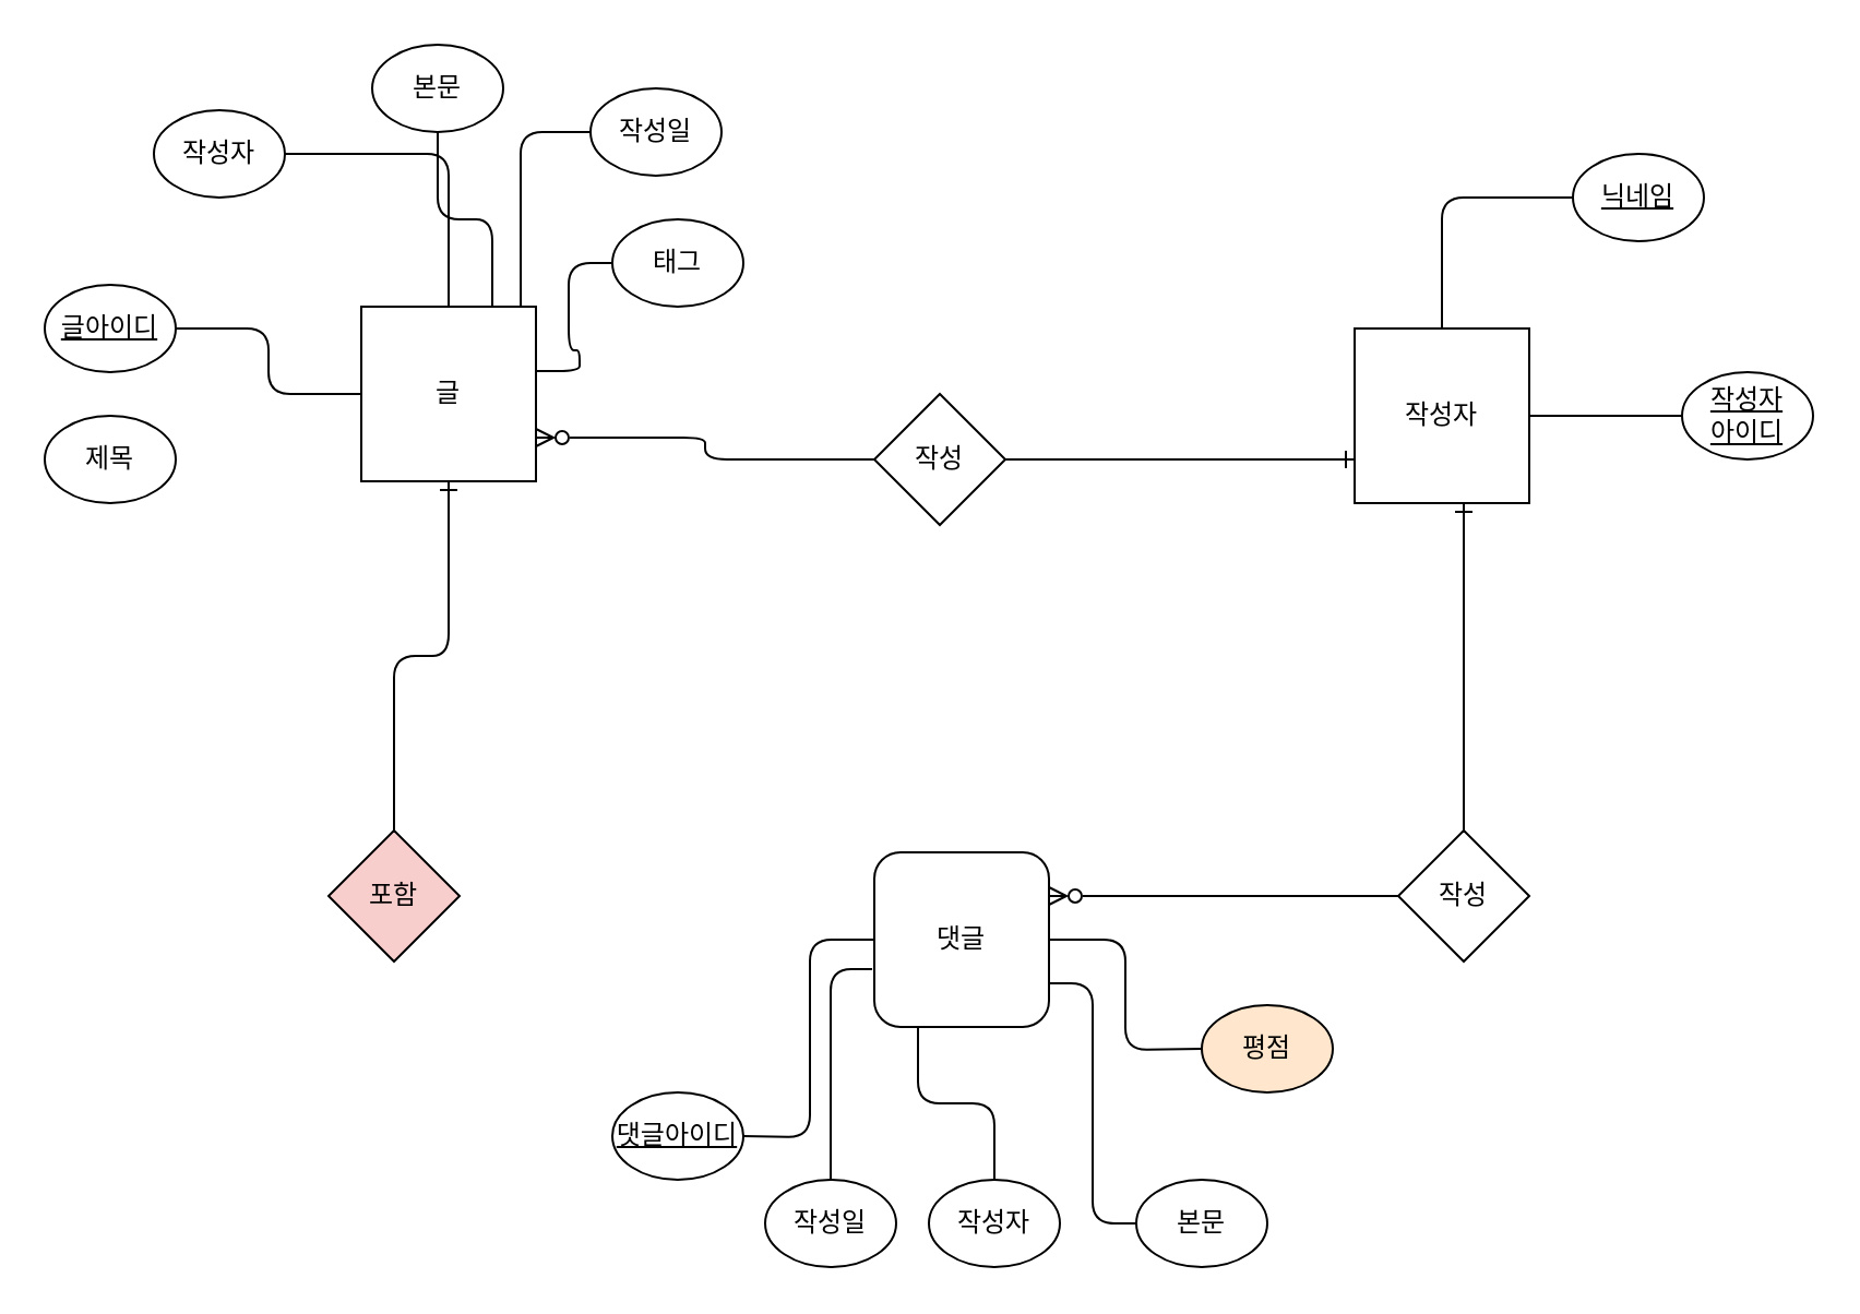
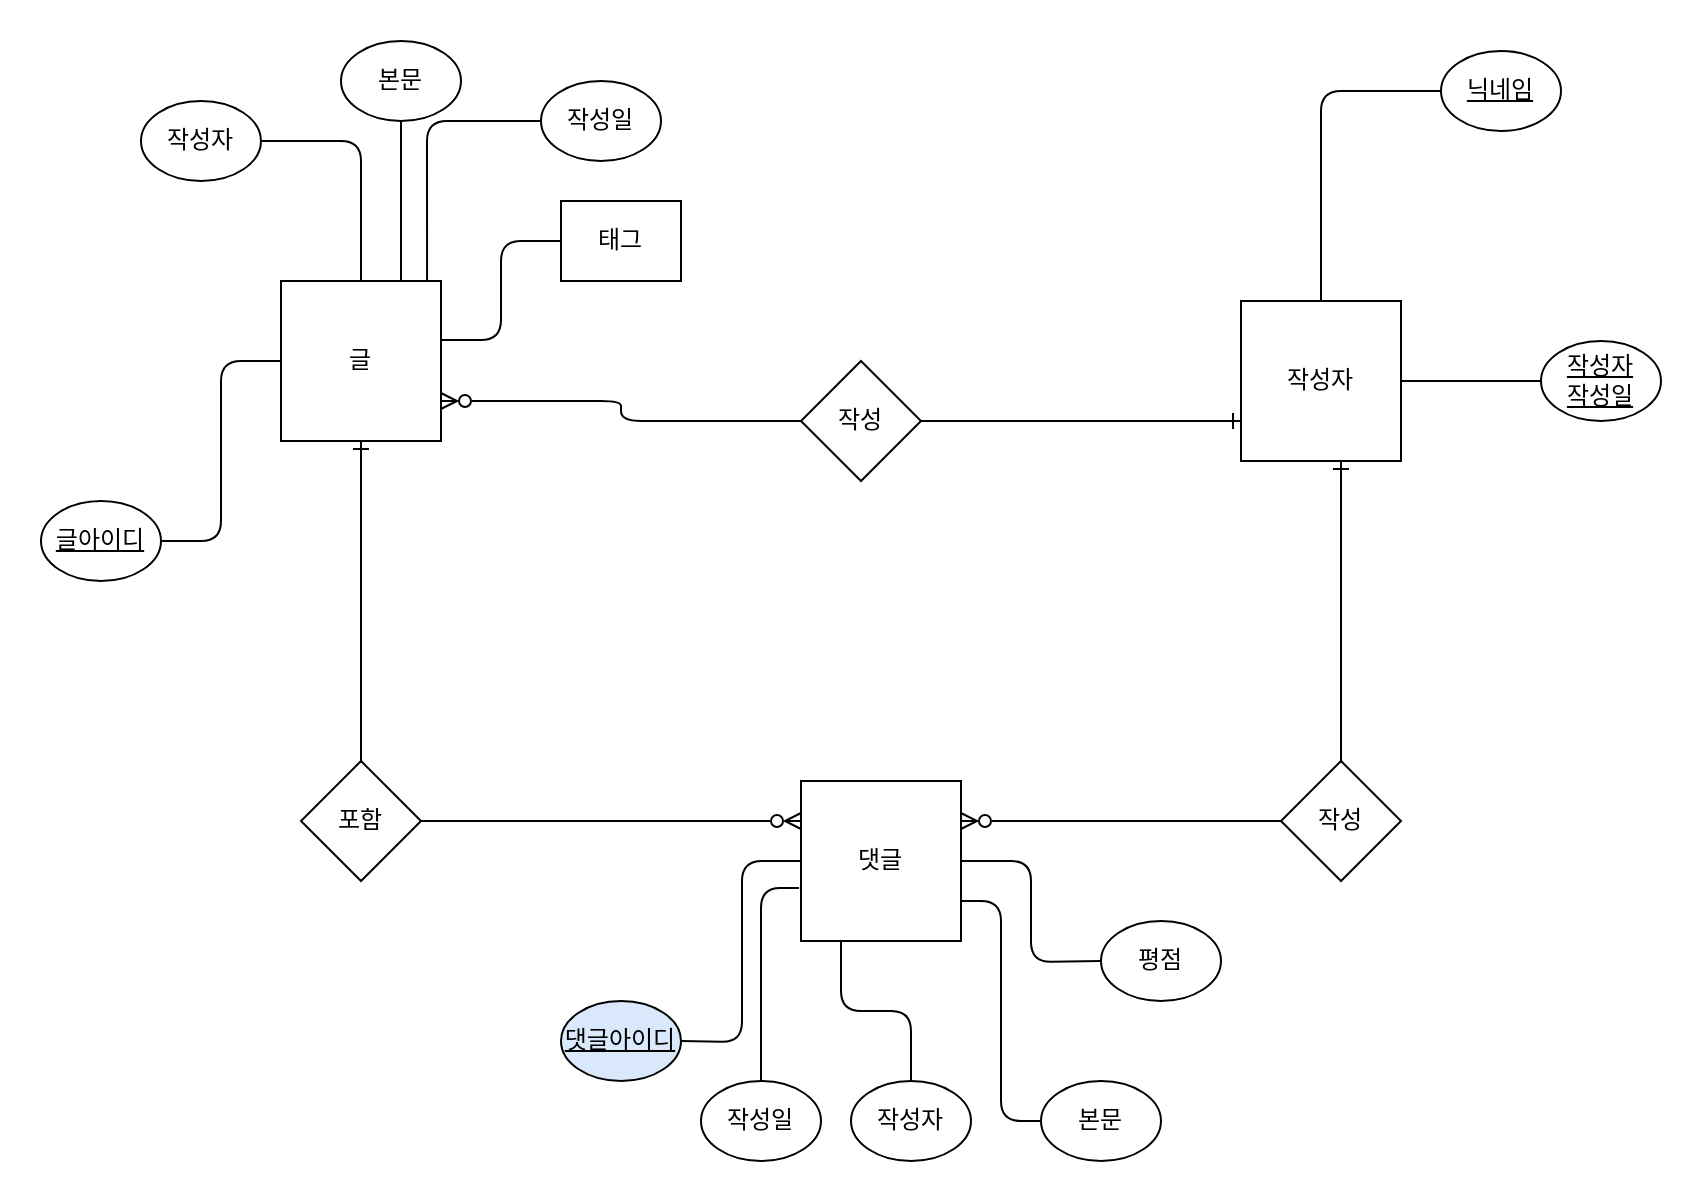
  <mxCell id="0" />
  <mxCell id="1" parent="0" />
- <mxCell id="2" value="글" style="rounded=0;whiteSpace=wrap;html=1;" vertex="1" parent="1"><mxGeometry x="165" y="140" width="80" height="80" as="geometry" /></mxCell>
- <mxCell id="3" value="댓글" style="whiteSpace=wrap;html=1;rounded=1;" vertex="1" parent="1"><mxGeometry x="400" y="390" width="80" height="80" as="geometry" /></mxCell>
+ <mxCell id="2" value="글" style="rounded=0;whiteSpace=wrap;html=1;" vertex="1" parent="1"><mxGeometry x="140" y="140" width="80" height="80" as="geometry" /></mxCell>
+ <mxCell id="3" value="댓글" style="rounded=0;whiteSpace=wrap;html=1;" vertex="1" parent="1"><mxGeometry x="400" y="390" width="80" height="80" as="geometry" /></mxCell>
  <mxCell id="4" value="작성자" style="rounded=0;whiteSpace=wrap;html=1;" vertex="1" parent="1"><mxGeometry x="620" y="150" width="80" height="80" as="geometry" /></mxCell>
  <mxCell id="5" style="edgeStyle=orthogonalEdgeStyle;rounded=1;orthogonalLoop=1;jettySize=auto;html=1;entryX=0;entryY=0.5;entryDx=0;entryDy=0;endArrow=none;endFill=0;" edge="1" parent="1" source="6" target="2"><mxGeometry relative="1" as="geometry" /></mxCell>
- <mxCell id="6" value="&lt;u&gt;글아이디&lt;/u&gt;" style="ellipse;whiteSpace=wrap;html=1;" vertex="1" parent="1"><mxGeometry x="20" y="130" width="60" height="40" as="geometry" /></mxCell>
+ <mxCell id="6" value="&lt;u&gt;글아이디&lt;/u&gt;" style="ellipse;whiteSpace=wrap;html=1;" vertex="1" parent="1"><mxGeometry x="20" y="250" width="60" height="40" as="geometry" /></mxCell>
  <mxCell id="7" style="edgeStyle=orthogonalEdgeStyle;rounded=1;orthogonalLoop=1;jettySize=auto;html=1;entryX=0;entryY=0.5;entryDx=0;entryDy=0;endArrow=none;endFill=0;" edge="1" parent="1" target="3"><mxGeometry relative="1" as="geometry"><mxPoint x="340" y="520" as="sourcePoint" /></mxGeometry></mxCell>
- <mxCell id="8" value="&lt;u&gt;댓글아이디&lt;/u&gt;" style="ellipse;whiteSpace=wrap;html=1;" vertex="1" parent="1"><mxGeometry x="280" y="500" width="60" height="40" as="geometry" /></mxCell>
+ <mxCell id="8" value="&lt;u&gt;댓글아이디&lt;/u&gt;" style="ellipse;whiteSpace=wrap;html=1;fillColor=#dae8fc;" vertex="1" parent="1"><mxGeometry x="280" y="500" width="60" height="40" as="geometry" /></mxCell>
  <mxCell id="9" style="edgeStyle=orthogonalEdgeStyle;rounded=1;orthogonalLoop=1;jettySize=auto;html=1;entryX=1;entryY=0.5;entryDx=0;entryDy=0;endArrow=none;endFill=0;" edge="1" parent="1" source="10" target="4"><mxGeometry relative="1" as="geometry" /></mxCell>
- <mxCell id="10" value="&lt;u&gt;작성자&lt;br&gt;아이디&lt;/u&gt;" style="ellipse;whiteSpace=wrap;html=1;" vertex="1" parent="1"><mxGeometry x="770" y="170" width="60" height="40" as="geometry" /></mxCell>
+ <mxCell id="10" value="&lt;u&gt;작성자&lt;br&gt;작성일&lt;/u&gt;" style="ellipse;whiteSpace=wrap;html=1;" vertex="1" parent="1"><mxGeometry x="770" y="170" width="60" height="40" as="geometry" /></mxCell>
  <mxCell id="11" style="edgeStyle=orthogonalEdgeStyle;orthogonalLoop=1;jettySize=auto;html=1;rounded=1;endArrow=none;endFill=0;" edge="1" parent="1" source="12" target="2"><mxGeometry relative="1" as="geometry" /></mxCell>
  <mxCell id="12" value="작성자" style="ellipse;whiteSpace=wrap;html=1;" vertex="1" parent="1"><mxGeometry x="70" y="50" width="60" height="40" as="geometry" /></mxCell>
  <mxCell id="13" style="edgeStyle=orthogonalEdgeStyle;rounded=1;orthogonalLoop=1;jettySize=auto;html=1;entryX=0.25;entryY=1;entryDx=0;entryDy=0;endArrow=none;endFill=0;" edge="1" parent="1" source="14" target="3"><mxGeometry relative="1" as="geometry" /></mxCell>
  <mxCell id="14" value="작성자" style="ellipse;whiteSpace=wrap;html=1;" vertex="1" parent="1"><mxGeometry x="425" y="540" width="60" height="40" as="geometry" /></mxCell>
  <mxCell id="15" style="edgeStyle=orthogonalEdgeStyle;rounded=1;orthogonalLoop=1;jettySize=auto;html=1;entryX=1;entryY=0.369;entryDx=0;entryDy=0;entryPerimeter=0;endArrow=none;endFill=0;" edge="1" parent="1" source="16" target="2"><mxGeometry relative="1" as="geometry"><mxPoint x="250" y="170" as="targetPoint" /></mxGeometry></mxCell>
- <mxCell id="16" value="태그" style="ellipse;whiteSpace=wrap;html=1;" vertex="1" parent="1"><mxGeometry x="280" y="100" width="60" height="40" as="geometry" /></mxCell>
+ <mxCell id="16" value="태그" style="whiteSpace=wrap;html=1;rounded=0;" vertex="1" parent="1"><mxGeometry x="280" y="100" width="60" height="40" as="geometry" /></mxCell>
  <mxCell id="17" style="edgeStyle=orthogonalEdgeStyle;rounded=1;orthogonalLoop=1;jettySize=auto;html=1;entryX=1;entryY=0.5;entryDx=0;entryDy=0;endArrow=none;endFill=0;" edge="1" parent="1" target="3"><mxGeometry relative="1" as="geometry"><mxPoint x="550" y="480" as="sourcePoint" /></mxGeometry></mxCell>
- <mxCell id="18" value="평점" style="ellipse;whiteSpace=wrap;html=1;fillColor=#ffe6cc;" vertex="1" parent="1"><mxGeometry x="550" y="460" width="60" height="40" as="geometry" /></mxCell>
+ <mxCell id="18" value="평점" style="ellipse;whiteSpace=wrap;html=1;" vertex="1" parent="1"><mxGeometry x="550" y="460" width="60" height="40" as="geometry" /></mxCell>
  <mxCell id="19" style="edgeStyle=orthogonalEdgeStyle;rounded=1;orthogonalLoop=1;jettySize=auto;html=1;entryX=0.75;entryY=0;entryDx=0;entryDy=0;endArrow=none;endFill=0;" edge="1" parent="1" source="20" target="2"><mxGeometry relative="1" as="geometry" /></mxCell>
  <mxCell id="20" value="본문" style="ellipse;whiteSpace=wrap;html=1;" vertex="1" parent="1"><mxGeometry x="170" y="20" width="60" height="40" as="geometry" /></mxCell>
- <mxCell id="21" value="제목" style="ellipse;whiteSpace=wrap;html=1;" vertex="1" parent="1"><mxGeometry x="20" y="190" width="60" height="40" as="geometry" /></mxCell>
  <mxCell id="22" style="edgeStyle=orthogonalEdgeStyle;rounded=1;orthogonalLoop=1;jettySize=auto;html=1;entryX=-0.012;entryY=0.669;entryDx=0;entryDy=0;entryPerimeter=0;endArrow=none;endFill=0;" edge="1" parent="1" source="23" target="3"><mxGeometry relative="1" as="geometry" /></mxCell>
  <mxCell id="23" value="작성일" style="ellipse;whiteSpace=wrap;html=1;" vertex="1" parent="1"><mxGeometry x="350" y="540" width="60" height="40" as="geometry" /></mxCell>
  <mxCell id="24" style="edgeStyle=orthogonalEdgeStyle;rounded=1;orthogonalLoop=1;jettySize=auto;html=1;entryX=1;entryY=0.75;entryDx=0;entryDy=0;endArrow=none;endFill=0;" edge="1" parent="1" source="25" target="3"><mxGeometry relative="1" as="geometry" /></mxCell>
  <mxCell id="25" value="본문" style="ellipse;whiteSpace=wrap;html=1;" vertex="1" parent="1"><mxGeometry x="520" y="540" width="60" height="40" as="geometry" /></mxCell>
  <mxCell id="26" style="edgeStyle=orthogonalEdgeStyle;rounded=1;orthogonalLoop=1;jettySize=auto;html=1;entryX=0.5;entryY=0;entryDx=0;entryDy=0;endArrow=none;endFill=0;" edge="1" parent="1" source="27" target="4"><mxGeometry relative="1" as="geometry" /></mxCell>
- <mxCell id="27" value="&lt;u&gt;닉네임&lt;/u&gt;" style="ellipse;whiteSpace=wrap;html=1;" vertex="1" parent="1"><mxGeometry x="720" y="70" width="60" height="40" as="geometry" /></mxCell>
+ <mxCell id="27" value="&lt;u&gt;닉네임&lt;/u&gt;" style="ellipse;whiteSpace=wrap;html=1;" vertex="1" parent="1"><mxGeometry x="720" y="25" width="60" height="40" as="geometry" /></mxCell>
  <mxCell id="28" style="edgeStyle=orthogonalEdgeStyle;rounded=1;orthogonalLoop=1;jettySize=auto;html=1;entryX=0.913;entryY=0;entryDx=0;entryDy=0;entryPerimeter=0;endArrow=none;endFill=0;" edge="1" parent="1" source="29" target="2"><mxGeometry relative="1" as="geometry" /></mxCell>
  <mxCell id="29" value="작성일" style="ellipse;whiteSpace=wrap;html=1;" vertex="1" parent="1"><mxGeometry x="270" y="40" width="60" height="40" as="geometry" /></mxCell>
  <mxCell id="30" style="edgeStyle=orthogonalEdgeStyle;rounded=1;orthogonalLoop=1;jettySize=auto;html=1;entryX=0.5;entryY=1;entryDx=0;entryDy=0;endArrow=ERone;endFill=0;startArrow=none;startFill=0;" edge="1" parent="1" source="32" target="2"><mxGeometry relative="1" as="geometry" /></mxCell>
- <mxCell id="32" value="포함" style="rhombus;whiteSpace=wrap;html=1;fillColor=#f8cecc;" vertex="1" parent="1"><mxGeometry x="150" y="380" width="60" height="60" as="geometry" /></mxCell>
+ <mxCell id="31" style="edgeStyle=orthogonalEdgeStyle;rounded=1;orthogonalLoop=1;jettySize=auto;html=1;entryX=0;entryY=0.25;entryDx=0;entryDy=0;endArrow=ERzeroToMany;endFill=0;startArrow=none;startFill=0;" edge="1" parent="1" source="32" target="3"><mxGeometry relative="1" as="geometry" /></mxCell>
+ <mxCell id="32" value="포함" style="rhombus;whiteSpace=wrap;html=1;" vertex="1" parent="1"><mxGeometry x="150" y="380" width="60" height="60" as="geometry" /></mxCell>
  <mxCell id="33" style="edgeStyle=orthogonalEdgeStyle;rounded=1;orthogonalLoop=1;jettySize=auto;html=1;entryX=0;entryY=0.75;entryDx=0;entryDy=0;endArrow=ERone;endFill=0;" edge="1" parent="1" source="35" target="4"><mxGeometry relative="1" as="geometry"><Array as="points" /></mxGeometry></mxCell>
  <mxCell id="34" style="edgeStyle=orthogonalEdgeStyle;rounded=1;orthogonalLoop=1;jettySize=auto;html=1;entryX=1;entryY=0.75;entryDx=0;entryDy=0;endArrow=ERzeroToMany;endFill=0;" edge="1" parent="1" source="35" target="2"><mxGeometry relative="1" as="geometry" /></mxCell>
  <mxCell id="35" value="작성" style="rhombus;whiteSpace=wrap;html=1;" vertex="1" parent="1"><mxGeometry x="400" y="180" width="60" height="60" as="geometry" /></mxCell>
  <mxCell id="36" style="edgeStyle=orthogonalEdgeStyle;rounded=1;orthogonalLoop=1;jettySize=auto;html=1;entryX=0.625;entryY=1;entryDx=0;entryDy=0;entryPerimeter=0;endArrow=ERone;endFill=0;" edge="1" parent="1" source="38" target="4"><mxGeometry relative="1" as="geometry" /></mxCell>
  <mxCell id="37" style="edgeStyle=orthogonalEdgeStyle;rounded=1;orthogonalLoop=1;jettySize=auto;html=1;entryX=1;entryY=0.25;entryDx=0;entryDy=0;endArrow=ERzeroToMany;endFill=0;startArrow=none;startFill=0;" edge="1" parent="1" source="38" target="3"><mxGeometry relative="1" as="geometry" /></mxCell>
  <mxCell id="38" value="작성" style="rhombus;whiteSpace=wrap;html=1;" vertex="1" parent="1"><mxGeometry x="640" y="380" width="60" height="60" as="geometry" /></mxCell>
